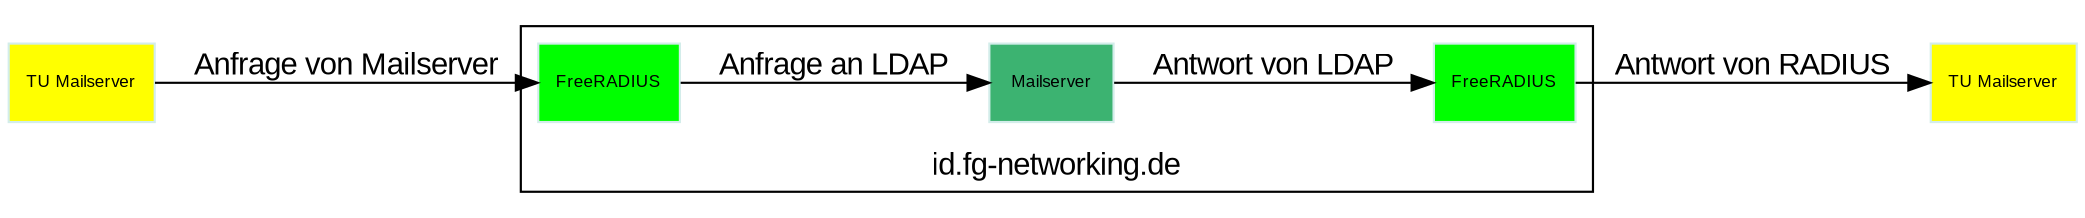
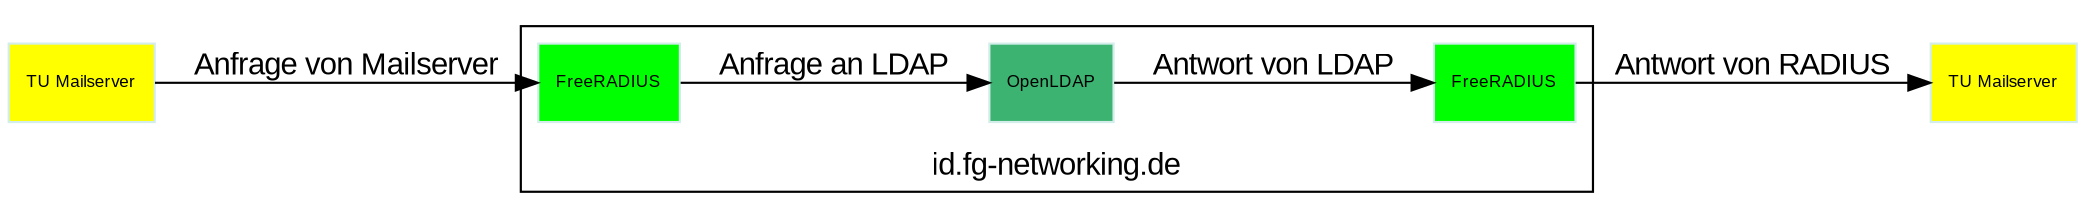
  digraph {
    compound=true
    nodesep=0.3
    rankdir=LR
    splines=compound
    fontname="Liberation Sans"
    node [color="#d3edea" fillcolor=green fontname="Liberation Sans" fontsize=8 shape=box style=filled]
    edge [fontname="Liberation Sans"]
    n1 [label=FreeRADIUS]
    n2 [label=FreeRADIUS]
-   n3 [fillcolor=mediumseagreen label=Mailserver]
+   n3 [fillcolor=mediumseagreen label=OpenLDAP]
    n4 [fillcolor=yellow label="TU Mailserver"]
    n5 [fillcolor=yellow label="TU Mailserver"]
    subgraph cluster_1 {
      label="id.fg-networking.de"
      labelloc=b
      n1
      n2
      n3
    }
    n1 -> n3 [label="Anfrage an LDAP"]
    n2 -> n4 [label="Antwort von RADIUS"]
    n3 -> n2 [label="Antwort von LDAP"]
    n5 -> n1 [label="Anfrage von Mailserver"]
  }
